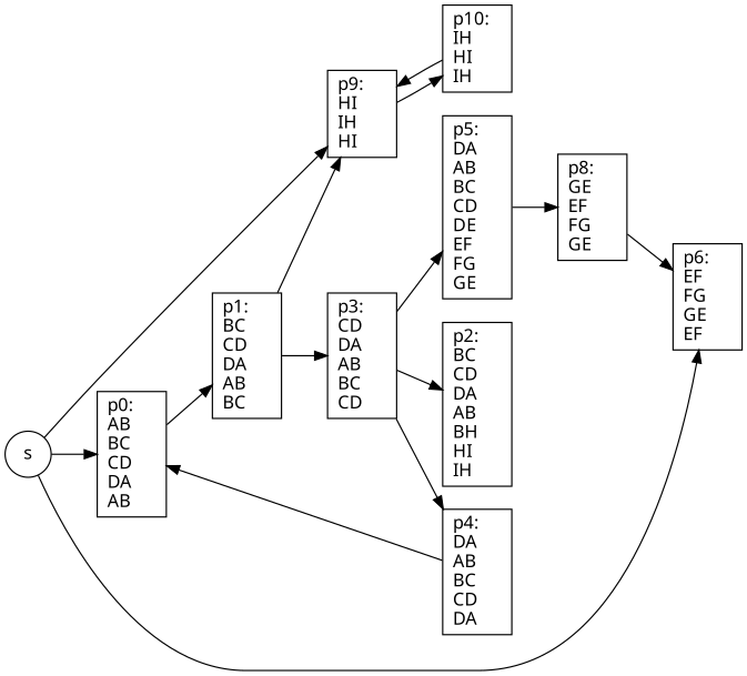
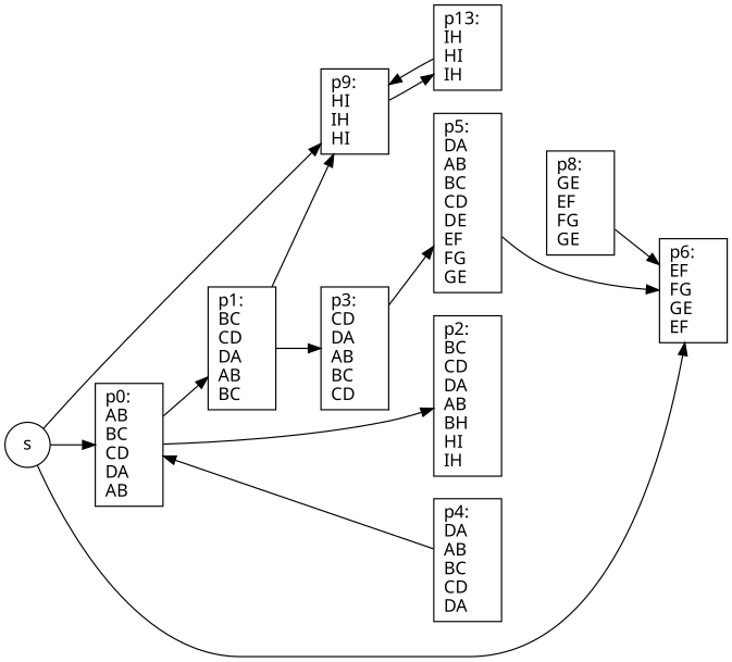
  digraph {
    fontname="Noto Sans"
    rankdir=LR
    node [fontname="Noto Sans" shape=rectangle]
    edge [fontname="Noto Sans"]
    s [shape=circle]
    n2 [label="p0:\lAB\lBC\lCD\lDA\lAB\l"]
    n3 [label="p6:\lEF\lFG\lGE\lEF\l"]
    n4 [label="p9:\lHI\lIH\lHI\l"]
    n5 [label="p1:\lBC\lCD\lDA\lAB\lBC\l"]
    n6 [label="p2:\lBC\lCD\lDA\lAB\lBH\lHI\lIH\l"]
-   n7 [label="p10:\lIH\lHI\lIH\l"]
+   n7 [label="p13:\lIH\lHI\lIH\l"]
    n8 [label="p3:\lCD\lDA\lAB\lBC\lCD\l"]
    n9 [label="p4:\lDA\lAB\lBC\lCD\lDA\l"]
    n10 [label="p5:\lDA\lAB\lBC\lCD\lDE\lEF\lFG\lGE\l"]
    n11 [label="p8:\lGE\lEF\lFG\lGE\l"]
    s -> n2
    s -> n3
    s -> n4
    n2 -> n5
-   n8 -> n6
+   n2 -> n6
    n4 -> n7
    n5 -> n4
    n5 -> n8
    n7 -> n4
-   n8 -> n9
    n8 -> n10
    n9 -> n2
-   n10 -> n11
+   n10 -> n3
    n11 -> n3
  }
